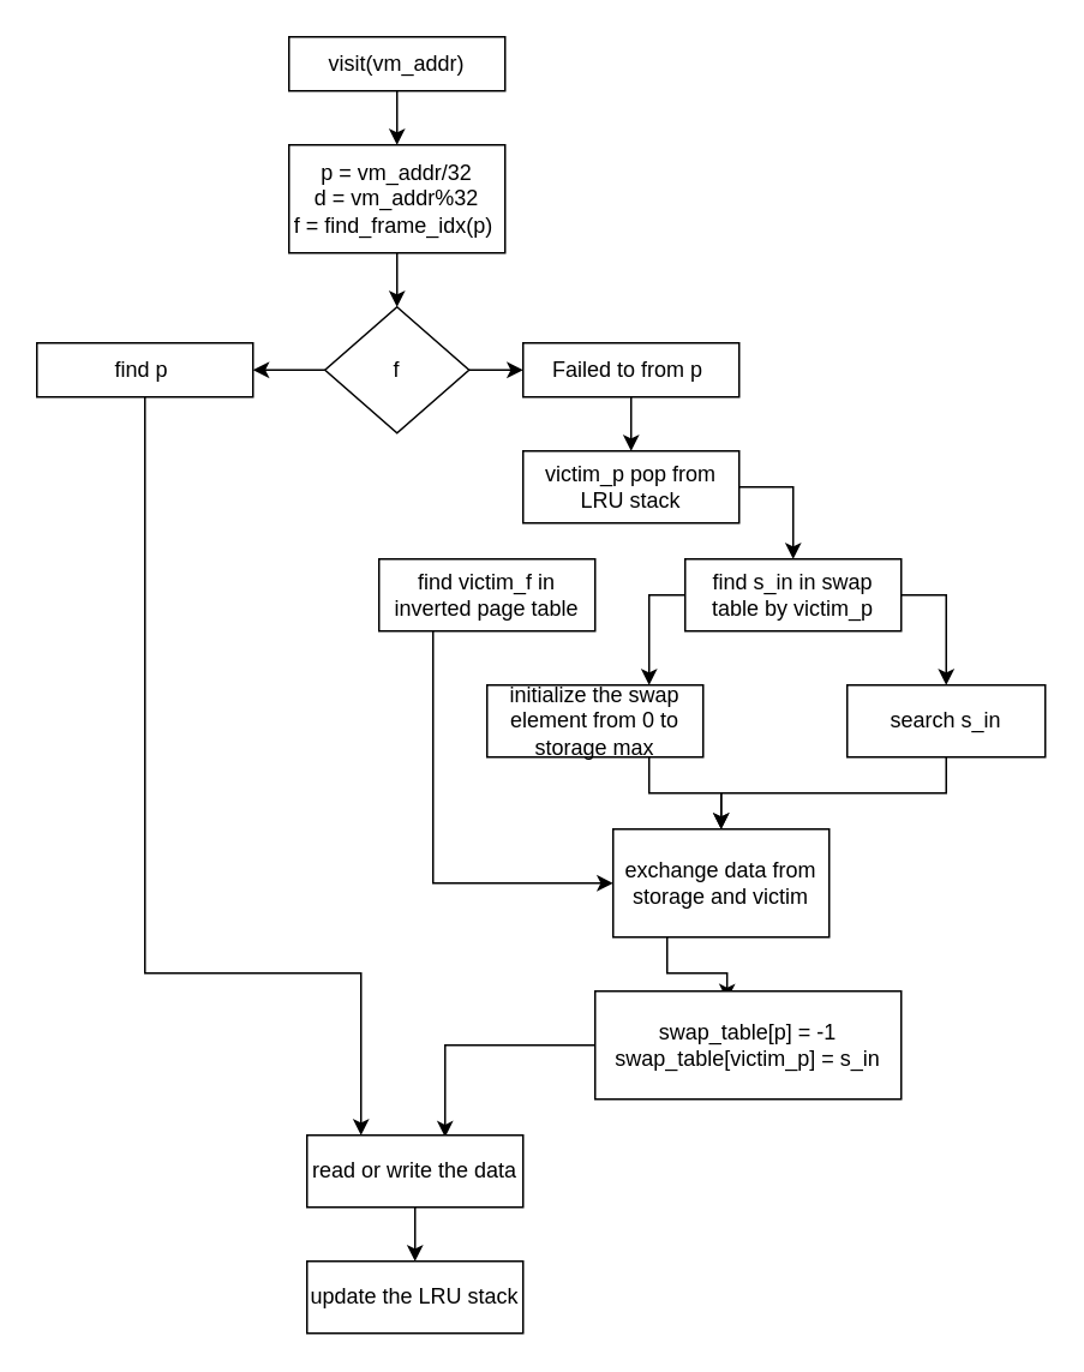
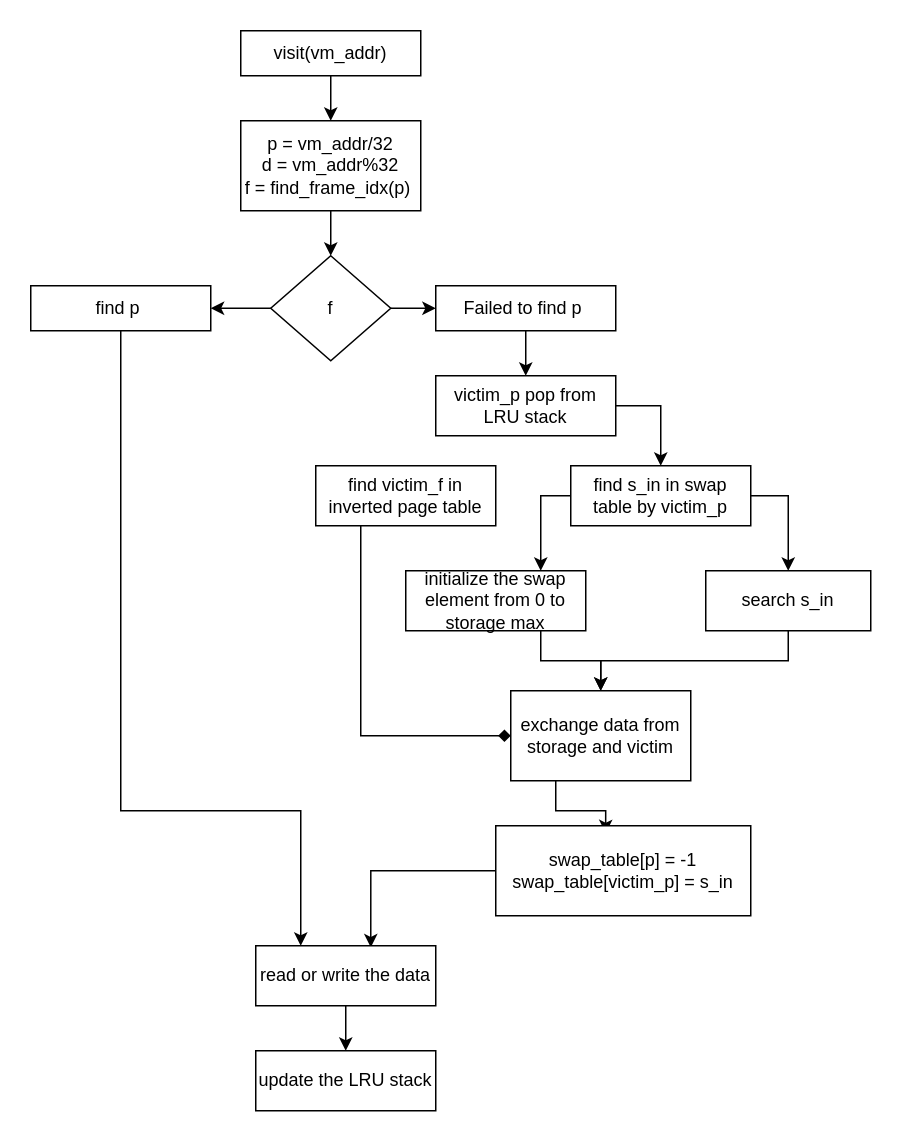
  <mxCell id="0" />
  <mxCell id="1" parent="0" />
  <mxCell id="2" style="edgeStyle=orthogonalEdgeStyle;rounded=0;orthogonalLoop=1;jettySize=auto;html=1;exitX=0.5;exitY=1;exitDx=0;exitDy=0;" edge="1" parent="1" source="3" target="5"><mxGeometry relative="1" as="geometry" /></mxCell>
  <mxCell id="3" value="visit(vm_addr)" style="rounded=0;whiteSpace=wrap;html=1;" vertex="1" parent="1"><mxGeometry x="160" y="20" width="120" height="30" as="geometry" /></mxCell>
  <mxCell id="4" style="edgeStyle=orthogonalEdgeStyle;rounded=0;orthogonalLoop=1;jettySize=auto;html=1;exitX=0.5;exitY=1;exitDx=0;exitDy=0;entryX=0.5;entryY=0;entryDx=0;entryDy=0;" edge="1" parent="1" source="5" target="12"><mxGeometry relative="1" as="geometry" /></mxCell>
  <mxCell id="5" value="p = vm_addr/32&lt;br&gt;d = vm_addr%32&lt;br&gt;f = find_frame_idx(p)&amp;nbsp;" style="rounded=0;whiteSpace=wrap;html=1;" vertex="1" parent="1"><mxGeometry x="160" y="80" width="120" height="60" as="geometry" /></mxCell>
  <mxCell id="6" style="edgeStyle=orthogonalEdgeStyle;rounded=0;orthogonalLoop=1;jettySize=auto;html=1;exitX=0.5;exitY=1;exitDx=0;exitDy=0;entryX=0.25;entryY=0;entryDx=0;entryDy=0;" edge="1" parent="1" source="7" target="29"><mxGeometry relative="1" as="geometry"><Array as="points"><mxPoint x="80" y="540" /><mxPoint x="200" y="540" /></Array></mxGeometry></mxCell>
  <mxCell id="7" value="find p&amp;nbsp;" style="rounded=0;whiteSpace=wrap;html=1;" vertex="1" parent="1"><mxGeometry x="20" y="190" width="120" height="30" as="geometry" /></mxCell>
  <mxCell id="8" style="edgeStyle=orthogonalEdgeStyle;rounded=0;orthogonalLoop=1;jettySize=auto;html=1;exitX=0.5;exitY=1;exitDx=0;exitDy=0;" edge="1" parent="1" source="9" target="14"><mxGeometry relative="1" as="geometry" /></mxCell>
- <mxCell id="9" value="Failed to from p&amp;nbsp;" style="rounded=0;whiteSpace=wrap;html=1;" vertex="1" parent="1"><mxGeometry x="290" y="190" width="120" height="30" as="geometry" /></mxCell>
+ <mxCell id="9" value="Failed to find p&amp;nbsp;" style="rounded=0;whiteSpace=wrap;html=1;" vertex="1" parent="1"><mxGeometry x="290" y="190" width="120" height="30" as="geometry" /></mxCell>
  <mxCell id="10" style="edgeStyle=orthogonalEdgeStyle;rounded=0;orthogonalLoop=1;jettySize=auto;html=1;exitX=1;exitY=0.5;exitDx=0;exitDy=0;" edge="1" parent="1" source="12" target="9"><mxGeometry relative="1" as="geometry" /></mxCell>
  <mxCell id="11" style="edgeStyle=orthogonalEdgeStyle;rounded=0;orthogonalLoop=1;jettySize=auto;html=1;exitX=0;exitY=0.5;exitDx=0;exitDy=0;entryX=1;entryY=0.5;entryDx=0;entryDy=0;" edge="1" parent="1" source="12" target="7"><mxGeometry relative="1" as="geometry" /></mxCell>
  <mxCell id="12" value="f" style="rhombus;whiteSpace=wrap;html=1;" vertex="1" parent="1"><mxGeometry x="180" y="170" width="80" height="70" as="geometry" /></mxCell>
  <mxCell id="13" style="edgeStyle=orthogonalEdgeStyle;rounded=0;orthogonalLoop=1;jettySize=auto;html=1;exitX=1;exitY=0.5;exitDx=0;exitDy=0;" edge="1" parent="1" source="14" target="19"><mxGeometry relative="1" as="geometry" /></mxCell>
  <mxCell id="14" value="victim_p pop from LRU stack" style="rounded=0;whiteSpace=wrap;html=1;" vertex="1" parent="1"><mxGeometry x="290" y="250" width="120" height="40" as="geometry" /></mxCell>
- <mxCell id="15" style="edgeStyle=orthogonalEdgeStyle;rounded=0;orthogonalLoop=1;jettySize=auto;html=1;exitX=0.25;exitY=1;exitDx=0;exitDy=0;entryX=0;entryY=0.5;entryDx=0;entryDy=0;" edge="1" parent="1" source="16" target="25"><mxGeometry relative="1" as="geometry" /></mxCell>
+ <mxCell id="15" style="edgeStyle=orthogonalEdgeStyle;rounded=0;orthogonalLoop=1;jettySize=auto;html=1;exitX=0.25;exitY=1;exitDx=0;exitDy=0;entryX=0;entryY=0.5;entryDx=0;entryDy=0;endArrow=diamond;" edge="1" parent="1" source="16" target="25"><mxGeometry relative="1" as="geometry" /></mxCell>
  <mxCell id="16" value="find victim_f in inverted page table" style="rounded=0;whiteSpace=wrap;html=1;" vertex="1" parent="1"><mxGeometry x="210" y="310" width="120" height="40" as="geometry" /></mxCell>
  <mxCell id="17" style="edgeStyle=orthogonalEdgeStyle;rounded=0;orthogonalLoop=1;jettySize=auto;html=1;exitX=0;exitY=0.5;exitDx=0;exitDy=0;entryX=0.75;entryY=0;entryDx=0;entryDy=0;" edge="1" parent="1" source="19" target="21"><mxGeometry relative="1" as="geometry" /></mxCell>
  <mxCell id="18" style="edgeStyle=orthogonalEdgeStyle;rounded=0;orthogonalLoop=1;jettySize=auto;html=1;exitX=1;exitY=0.5;exitDx=0;exitDy=0;entryX=0.5;entryY=0;entryDx=0;entryDy=0;" edge="1" parent="1" source="19" target="23"><mxGeometry relative="1" as="geometry" /></mxCell>
  <mxCell id="19" value="find s_in in swap table by victim_p" style="rounded=0;whiteSpace=wrap;html=1;" vertex="1" parent="1"><mxGeometry x="380" y="310" width="120" height="40" as="geometry" /></mxCell>
  <mxCell id="20" style="edgeStyle=orthogonalEdgeStyle;rounded=0;orthogonalLoop=1;jettySize=auto;html=1;exitX=0.75;exitY=1;exitDx=0;exitDy=0;entryX=0.5;entryY=0;entryDx=0;entryDy=0;" edge="1" parent="1" source="21" target="25"><mxGeometry relative="1" as="geometry" /></mxCell>
  <mxCell id="21" value="initialize the swap element from 0 to storage max" style="rounded=0;whiteSpace=wrap;html=1;" vertex="1" parent="1"><mxGeometry x="270" y="380" width="120" height="40" as="geometry" /></mxCell>
  <mxCell id="22" style="edgeStyle=orthogonalEdgeStyle;rounded=0;orthogonalLoop=1;jettySize=auto;html=1;exitX=0.5;exitY=1;exitDx=0;exitDy=0;" edge="1" parent="1" source="23" target="25"><mxGeometry relative="1" as="geometry" /></mxCell>
  <mxCell id="23" value="search s_in" style="rounded=0;whiteSpace=wrap;html=1;" vertex="1" parent="1"><mxGeometry x="470" y="380" width="110" height="40" as="geometry" /></mxCell>
  <mxCell id="24" style="edgeStyle=orthogonalEdgeStyle;rounded=0;orthogonalLoop=1;jettySize=auto;html=1;exitX=0.25;exitY=1;exitDx=0;exitDy=0;entryX=0.431;entryY=0.083;entryDx=0;entryDy=0;entryPerimeter=0;" edge="1" parent="1" source="25" target="27"><mxGeometry relative="1" as="geometry" /></mxCell>
  <mxCell id="25" value="exchange data from storage and victim" style="rounded=0;whiteSpace=wrap;html=1;" vertex="1" parent="1"><mxGeometry x="340" y="460" width="120" height="60" as="geometry" /></mxCell>
  <mxCell id="26" style="edgeStyle=orthogonalEdgeStyle;rounded=0;orthogonalLoop=1;jettySize=auto;html=1;exitX=0;exitY=0.5;exitDx=0;exitDy=0;entryX=0.639;entryY=0.028;entryDx=0;entryDy=0;entryPerimeter=0;" edge="1" parent="1" source="27" target="29"><mxGeometry relative="1" as="geometry" /></mxCell>
  <mxCell id="27" value="swap_table[p] = -1&lt;br&gt;swap_table[victim_p] = s_in" style="rounded=0;whiteSpace=wrap;html=1;" vertex="1" parent="1"><mxGeometry x="330" y="550" width="170" height="60" as="geometry" /></mxCell>
  <mxCell id="28" style="edgeStyle=orthogonalEdgeStyle;rounded=0;orthogonalLoop=1;jettySize=auto;html=1;exitX=0.5;exitY=1;exitDx=0;exitDy=0;" edge="1" parent="1" source="29" target="30"><mxGeometry relative="1" as="geometry" /></mxCell>
  <mxCell id="29" value="read or write the data" style="rounded=0;whiteSpace=wrap;html=1;" vertex="1" parent="1"><mxGeometry x="170" y="630" width="120" height="40" as="geometry" /></mxCell>
  <mxCell id="30" value="update the LRU stack" style="rounded=0;whiteSpace=wrap;html=1;" vertex="1" parent="1"><mxGeometry x="170" y="700" width="120" height="40" as="geometry" /></mxCell>
